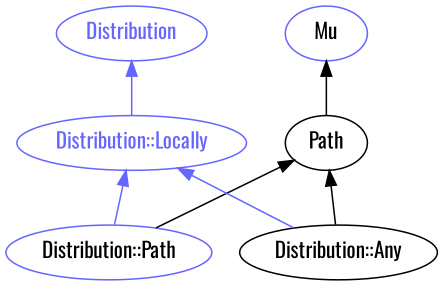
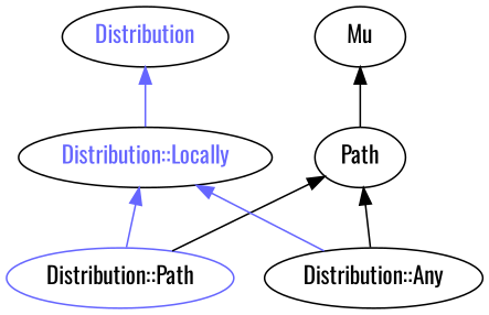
  digraph {
    fontname=Oswald
    rankdir=BT
    splines=polyline
    node [color="#6666FF" fontcolor="#000000" fontname=Oswald]
    edge [color="#6666FF" fontname=Oswald]
-   Distribution [fontcolor="#6666FF"]
-   "Distribution::Locally" [fontcolor="#6666FF"]
+   Distribution [color="#000000" fontcolor="#6666FF"]
+   "Distribution::Locally" [color="#000000" fontcolor="#6666FF"]
    n3 [color="#000000" label=Path]
-   Mu
+   Mu [color="#000000"]
    "Distribution::Path"
    n6 [color="#000000" label="Distribution::Any"]
    "Distribution::Locally" -> Distribution
    n3 -> Mu [color="#000000"]
    "Distribution::Path" -> "Distribution::Locally"
    "Distribution::Path" -> n3 [color="#000000"]
    n6 -> "Distribution::Locally"
    n6 -> n3 [color="#000000"]
  }
